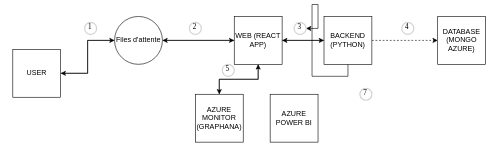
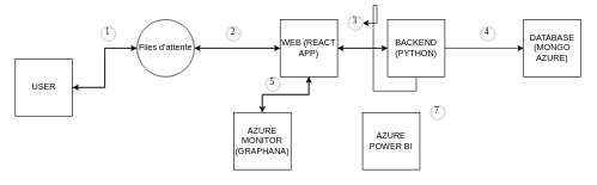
  <mxCell id="0" />
  <mxCell id="1" parent="0" />
  <mxCell id="2" style="edgeStyle=orthogonalEdgeStyle;rounded=0;orthogonalLoop=1;jettySize=auto;html=1;exitX=1;exitY=0.5;exitDx=0;exitDy=0;entryX=1;entryY=0.5;entryDx=0;entryDy=0;" edge="1" parent="1" source="4" target="4"><mxGeometry relative="1" as="geometry" /></mxCell>
  <mxCell id="3" style="edgeStyle=orthogonalEdgeStyle;rounded=0;orthogonalLoop=1;jettySize=auto;html=1;exitX=1;exitY=0.5;exitDx=0;exitDy=0;" edge="1" parent="1" source="4" target="20"><mxGeometry relative="1" as="geometry" /></mxCell>
  <mxCell id="4" value="USER" style="whiteSpace=wrap;html=1;aspect=fixed;" vertex="1" parent="1"><mxGeometry x="20" y="75" width="80" height="80" as="geometry" /></mxCell>
  <mxCell id="5" style="edgeStyle=orthogonalEdgeStyle;rounded=0;orthogonalLoop=1;jettySize=auto;html=1;exitX=1;exitY=0.5;exitDx=0;exitDy=0;" edge="1" parent="1" source="9" target="13"><mxGeometry relative="1" as="geometry" /></mxCell>
  <mxCell id="6" style="edgeStyle=orthogonalEdgeStyle;rounded=0;orthogonalLoop=1;jettySize=auto;html=1;exitX=0;exitY=0.5;exitDx=0;exitDy=0;" edge="1" parent="1" source="9" target="20"><mxGeometry relative="1" as="geometry" /></mxCell>
  <mxCell id="7" style="edgeStyle=orthogonalEdgeStyle;rounded=0;orthogonalLoop=1;jettySize=auto;html=1;exitX=0.5;exitY=1;exitDx=0;exitDy=0;entryX=0.5;entryY=1;entryDx=0;entryDy=0;" edge="1" parent="1" source="9" target="9"><mxGeometry relative="1" as="geometry" /></mxCell>
  <mxCell id="8" style="edgeStyle=orthogonalEdgeStyle;rounded=0;orthogonalLoop=1;jettySize=auto;html=1;exitX=0.5;exitY=1;exitDx=0;exitDy=0;entryX=0.5;entryY=0;entryDx=0;entryDy=0;" edge="1" parent="1" source="9" target="22"><mxGeometry relative="1" as="geometry" /></mxCell>
  <mxCell id="9" value="WEB (REACT APP)" style="whiteSpace=wrap;html=1;aspect=fixed;" vertex="1" parent="1"><mxGeometry x="390" y="20" width="80" height="80" as="geometry" /></mxCell>
- <mxCell id="10" style="edgeStyle=orthogonalEdgeStyle;rounded=0;orthogonalLoop=1;jettySize=auto;html=1;exitX=1;exitY=0.5;exitDx=0;exitDy=0;entryX=0;entryY=0.5;entryDx=0;entryDy=0;dashed=1;" edge="1" parent="1" source="13" target="14"><mxGeometry relative="1" as="geometry" /></mxCell>
+ <mxCell id="10" style="edgeStyle=orthogonalEdgeStyle;rounded=0;orthogonalLoop=1;jettySize=auto;html=1;exitX=1;exitY=0.5;exitDx=0;exitDy=0;entryX=0;entryY=0.5;entryDx=0;entryDy=0;" edge="1" parent="1" source="13" target="14"><mxGeometry relative="1" as="geometry" /></mxCell>
  <mxCell id="11" style="edgeStyle=orthogonalEdgeStyle;rounded=0;orthogonalLoop=1;jettySize=auto;html=1;exitX=0;exitY=0.5;exitDx=0;exitDy=0;" edge="1" parent="1" source="13" target="9"><mxGeometry relative="1" as="geometry" /></mxCell>
  <mxCell id="12" style="edgeStyle=orthogonalEdgeStyle;rounded=0;orthogonalLoop=1;jettySize=auto;html=1;exitX=0.5;exitY=1;exitDx=0;exitDy=0;" edge="1" parent="1" source="13" target="17"><mxGeometry relative="1" as="geometry" /></mxCell>
  <mxCell id="13" value="BACKEND&lt;br&gt;(PYTHON)" style="whiteSpace=wrap;html=1;aspect=fixed;" vertex="1" parent="1"><mxGeometry x="540" y="20" width="80" height="80" as="geometry" /></mxCell>
  <mxCell id="14" value="DATABASE (MONGO AZURE)" style="whiteSpace=wrap;html=1;aspect=fixed;" vertex="1" parent="1"><mxGeometry x="730" y="20" width="80" height="80" as="geometry" /></mxCell>
  <mxCell id="15" value="1" style="ellipse;whiteSpace=wrap;html=1;aspect=fixed;strokeWidth=2;fontFamily=Tahoma;spacingBottom=4;spacingRight=2;strokeColor=#d3d3d3;" vertex="1" parent="1"><mxGeometry x="140" y="30" width="20" height="20" as="geometry" /></mxCell>
  <mxCell id="16" value="2" style="ellipse;whiteSpace=wrap;html=1;aspect=fixed;strokeWidth=2;fontFamily=Tahoma;spacingBottom=4;spacingRight=2;strokeColor=#d3d3d3;" vertex="1" parent="1"><mxGeometry x="315" y="30" width="20" height="20" as="geometry" /></mxCell>
- <mxCell id="17" value="3" style="ellipse;whiteSpace=wrap;html=1;aspect=fixed;strokeWidth=2;fontFamily=Tahoma;spacingBottom=4;spacingRight=2;strokeColor=#d3d3d3;" vertex="1" parent="1"><mxGeometry x="490" y="30" width="20" height="20" as="geometry" /></mxCell>
+ <mxCell id="17" value="3" style="ellipse;whiteSpace=wrap;html=1;aspect=fixed;strokeWidth=2;fontFamily=Tahoma;spacingBottom=4;spacingRight=2;strokeColor=#d3d3d3;" vertex="1" parent="1"><mxGeometry x="485" y="15" width="20" height="20" as="geometry" /></mxCell>
  <mxCell id="18" style="edgeStyle=orthogonalEdgeStyle;rounded=0;orthogonalLoop=1;jettySize=auto;html=1;exitX=0;exitY=0.5;exitDx=0;exitDy=0;entryX=1;entryY=0.5;entryDx=0;entryDy=0;" edge="1" parent="1" source="20" target="4"><mxGeometry relative="1" as="geometry" /></mxCell>
  <mxCell id="19" style="edgeStyle=orthogonalEdgeStyle;rounded=0;orthogonalLoop=1;jettySize=auto;html=1;exitX=1;exitY=0.5;exitDx=0;exitDy=0;" edge="1" parent="1" source="20" target="9"><mxGeometry relative="1" as="geometry" /></mxCell>
  <mxCell id="20" value="Files d'attente" style="ellipse;whiteSpace=wrap;html=1;aspect=fixed;" vertex="1" parent="1"><mxGeometry x="190" y="20" width="80" height="80" as="geometry" /></mxCell>
  <mxCell id="21" style="edgeStyle=orthogonalEdgeStyle;rounded=0;orthogonalLoop=1;jettySize=auto;html=1;entryX=0.5;entryY=1;entryDx=0;entryDy=0;" edge="1" parent="1" source="22" target="9"><mxGeometry relative="1" as="geometry" /></mxCell>
  <mxCell id="22" value="AZURE MONITOR (GRAPHANA)" style="whiteSpace=wrap;html=1;aspect=fixed;" vertex="1" parent="1"><mxGeometry x="325" y="150" width="80" height="80" as="geometry" /></mxCell>
  <mxCell id="23" style="edgeStyle=orthogonalEdgeStyle;rounded=0;orthogonalLoop=1;jettySize=auto;html=1;exitX=0.5;exitY=1;exitDx=0;exitDy=0;" edge="1" parent="1" source="14" target="14"><mxGeometry relative="1" as="geometry" /></mxCell>
- <mxCell id="24" value="AZURE POWER BI" style="whiteSpace=wrap;html=1;aspect=fixed;" vertex="1" parent="1"><mxGeometry x="450" y="150" width="80" height="80" as="geometry" /></mxCell>
+ <mxCell id="24" value="AZURE POWER BI" style="whiteSpace=wrap;html=1;aspect=fixed;" vertex="1" parent="1"><mxGeometry x="505" y="150" width="80" height="80" as="geometry" /></mxCell>
  <mxCell id="25" value="4" style="ellipse;whiteSpace=wrap;html=1;aspect=fixed;strokeWidth=2;fontFamily=Tahoma;spacingBottom=4;spacingRight=2;strokeColor=#d3d3d3;" vertex="1" parent="1"><mxGeometry x="670" y="30" width="20" height="20" as="geometry" /></mxCell>
  <mxCell id="26" value="5" style="ellipse;whiteSpace=wrap;html=1;aspect=fixed;strokeWidth=2;fontFamily=Tahoma;spacingBottom=4;spacingRight=2;strokeColor=#d3d3d3;" vertex="1" parent="1"><mxGeometry x="370" y="100" width="20" height="20" as="geometry" /></mxCell>
  <mxCell id="27" value="7" style="ellipse;whiteSpace=wrap;html=1;aspect=fixed;strokeWidth=2;fontFamily=Tahoma;spacingBottom=4;spacingRight=2;strokeColor=#d3d3d3;" vertex="1" parent="1"><mxGeometry x="600" y="140" width="20" height="20" as="geometry" /></mxCell>
